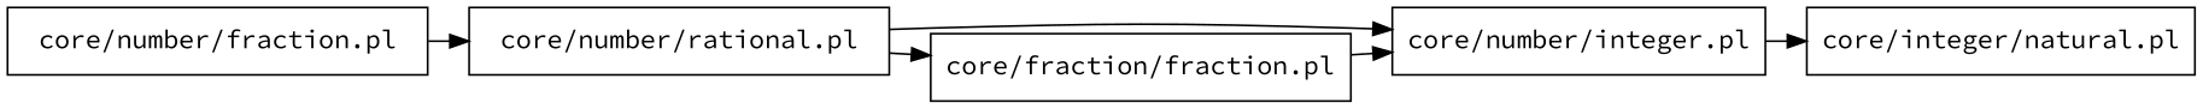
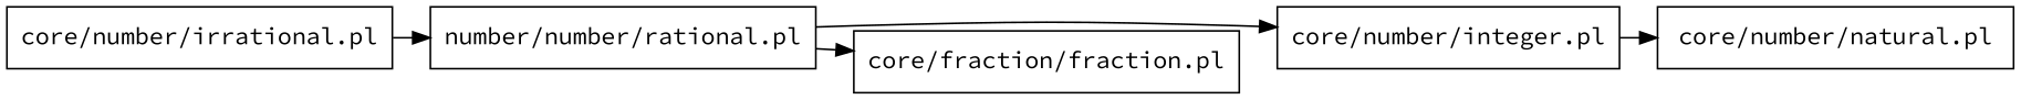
  digraph {
    fontname="Source Code Pro"
    nodesep=0.1
    rankdir=LR
    ranksep=0.3
    node [fontname="Source Code Pro" shape=rectangle]
    edge [fontname="Source Code Pro"]
-   "core/number/irrational.pl" [label="core/number/fraction.pl"]
-   "core/number/rational.pl"
+   "core/number/irrational.pl"
+   "core/number/rational.pl" [label="number/number/rational.pl"]
    "core/number/integer.pl"
    n4 [label="core/fraction/fraction.pl"]
-   "core/number/natural.pl" [label="core/integer/natural.pl"]
+   "core/number/natural.pl"
    "core/number/irrational.pl" -> "core/number/rational.pl"
    "core/number/rational.pl" -> "core/number/integer.pl"
    "core/number/rational.pl" -> n4
    "core/number/integer.pl" -> "core/number/natural.pl"
-   n4 -> "core/number/integer.pl"
  }
